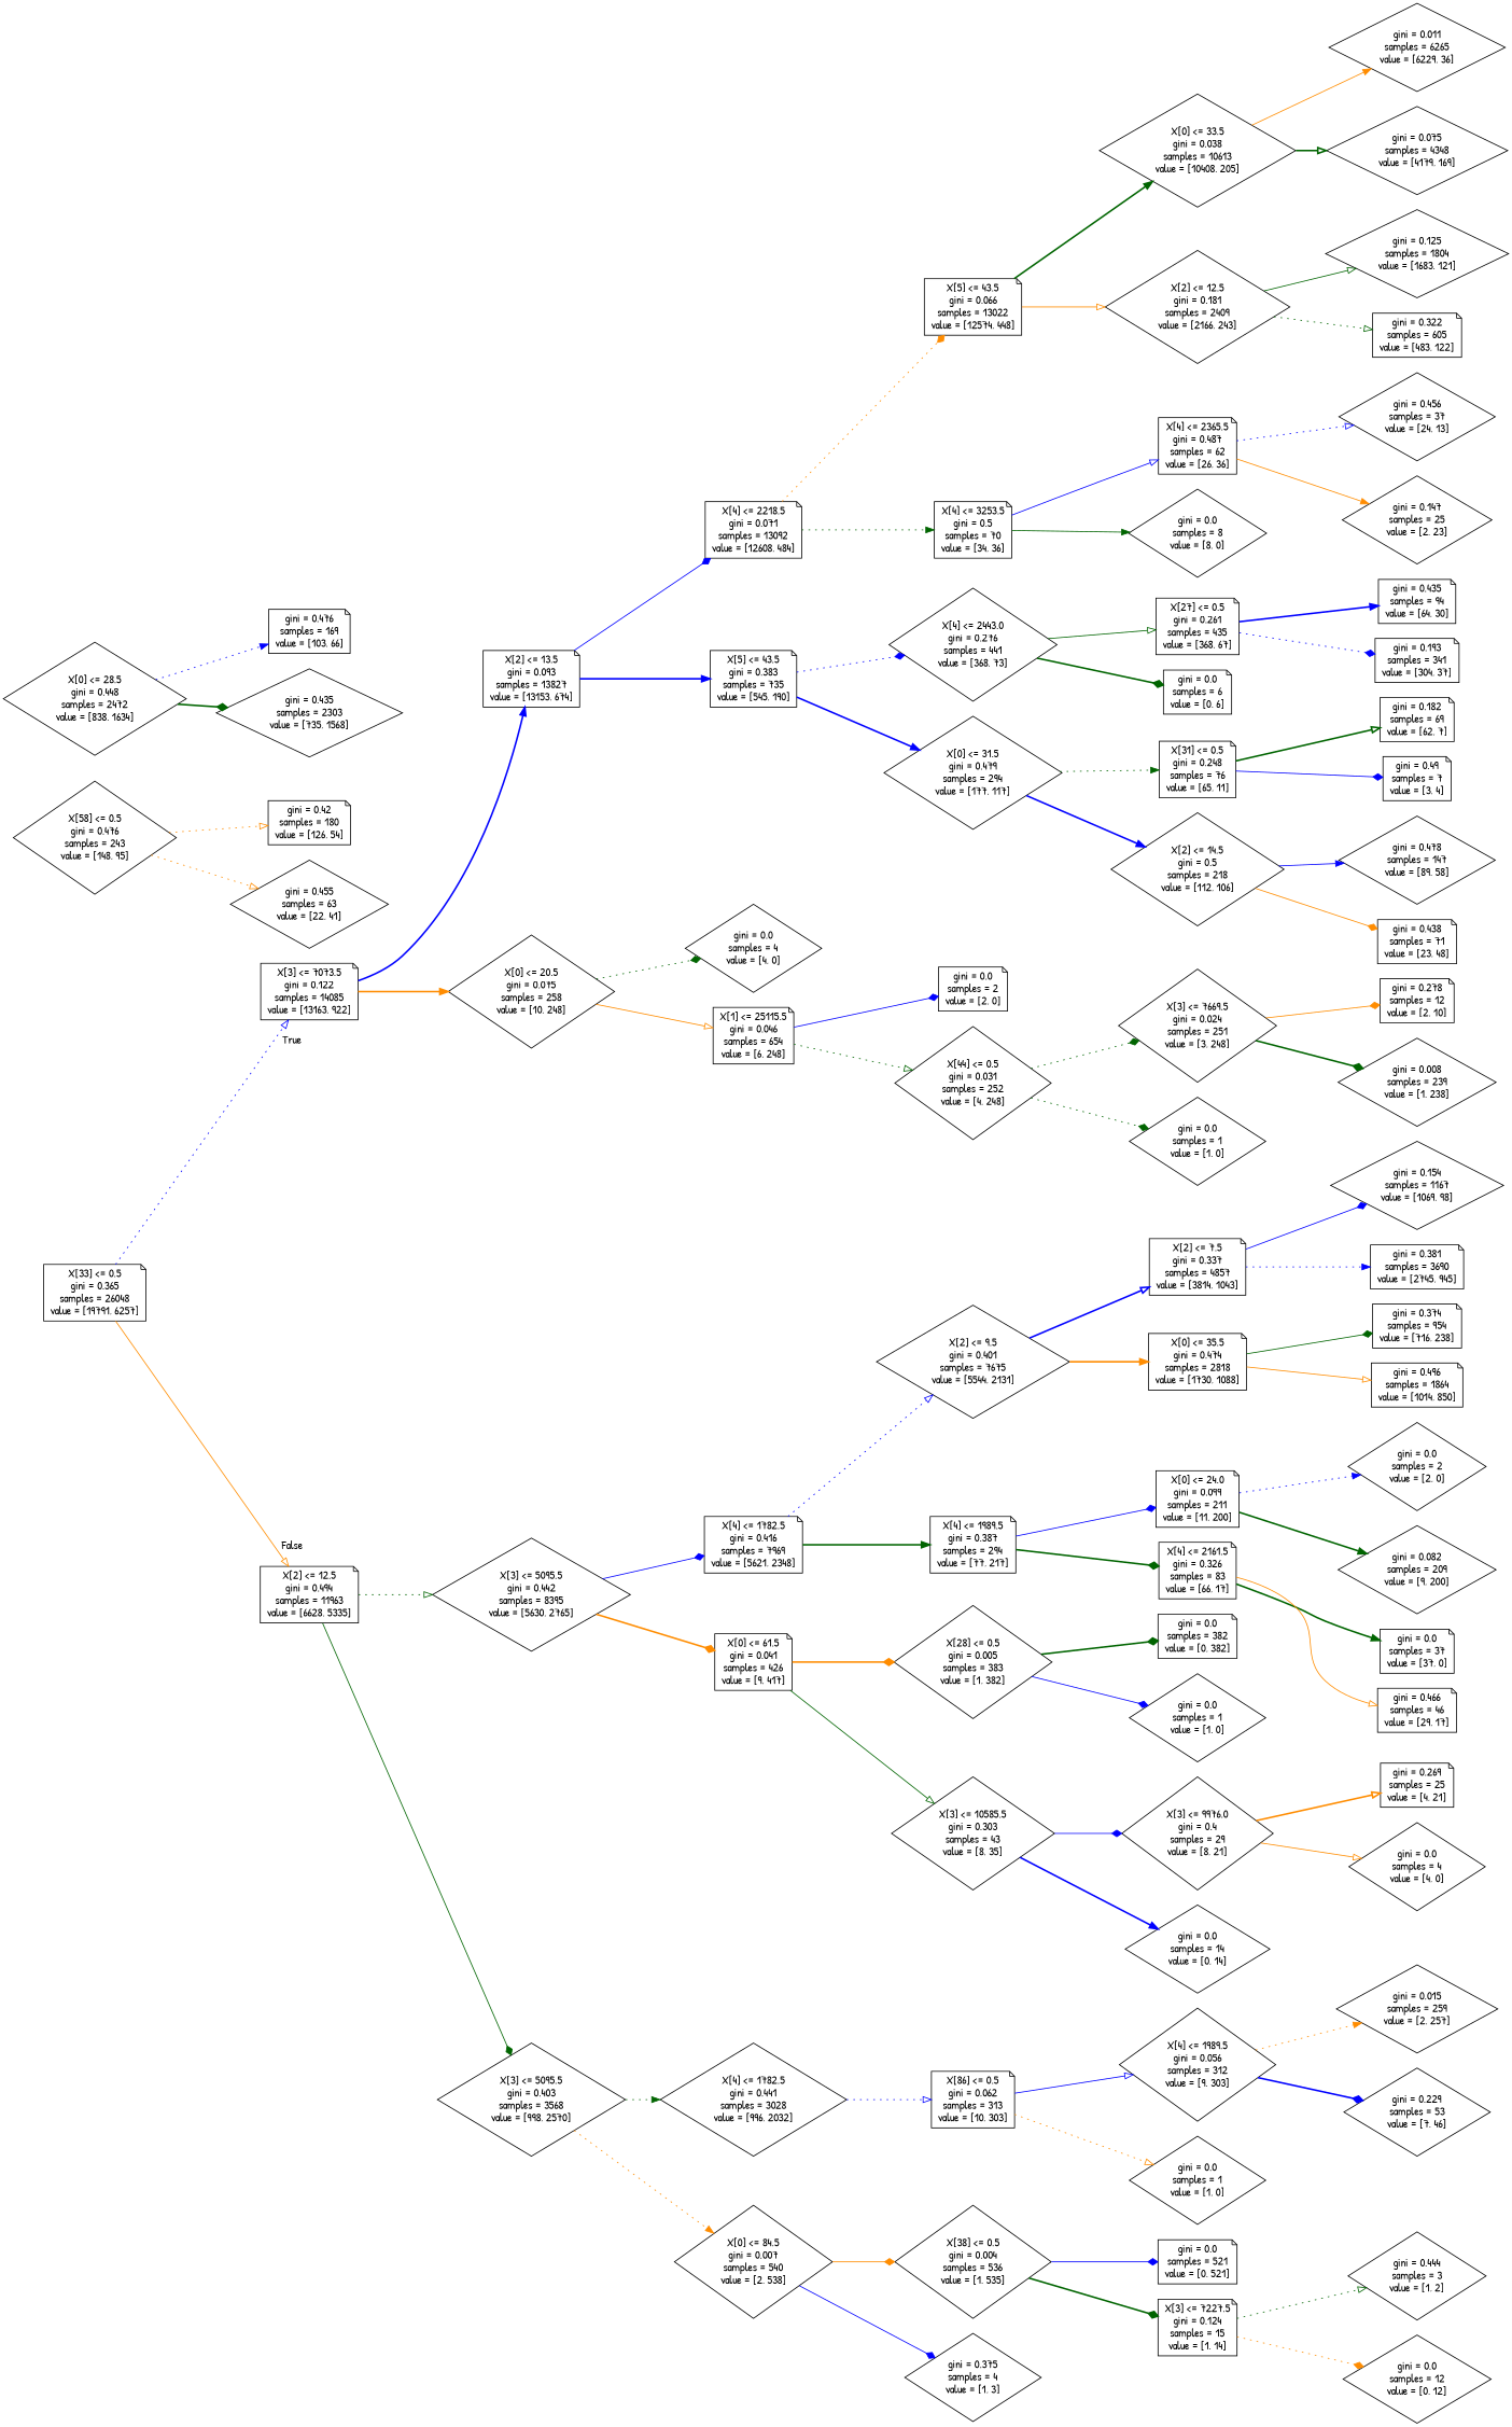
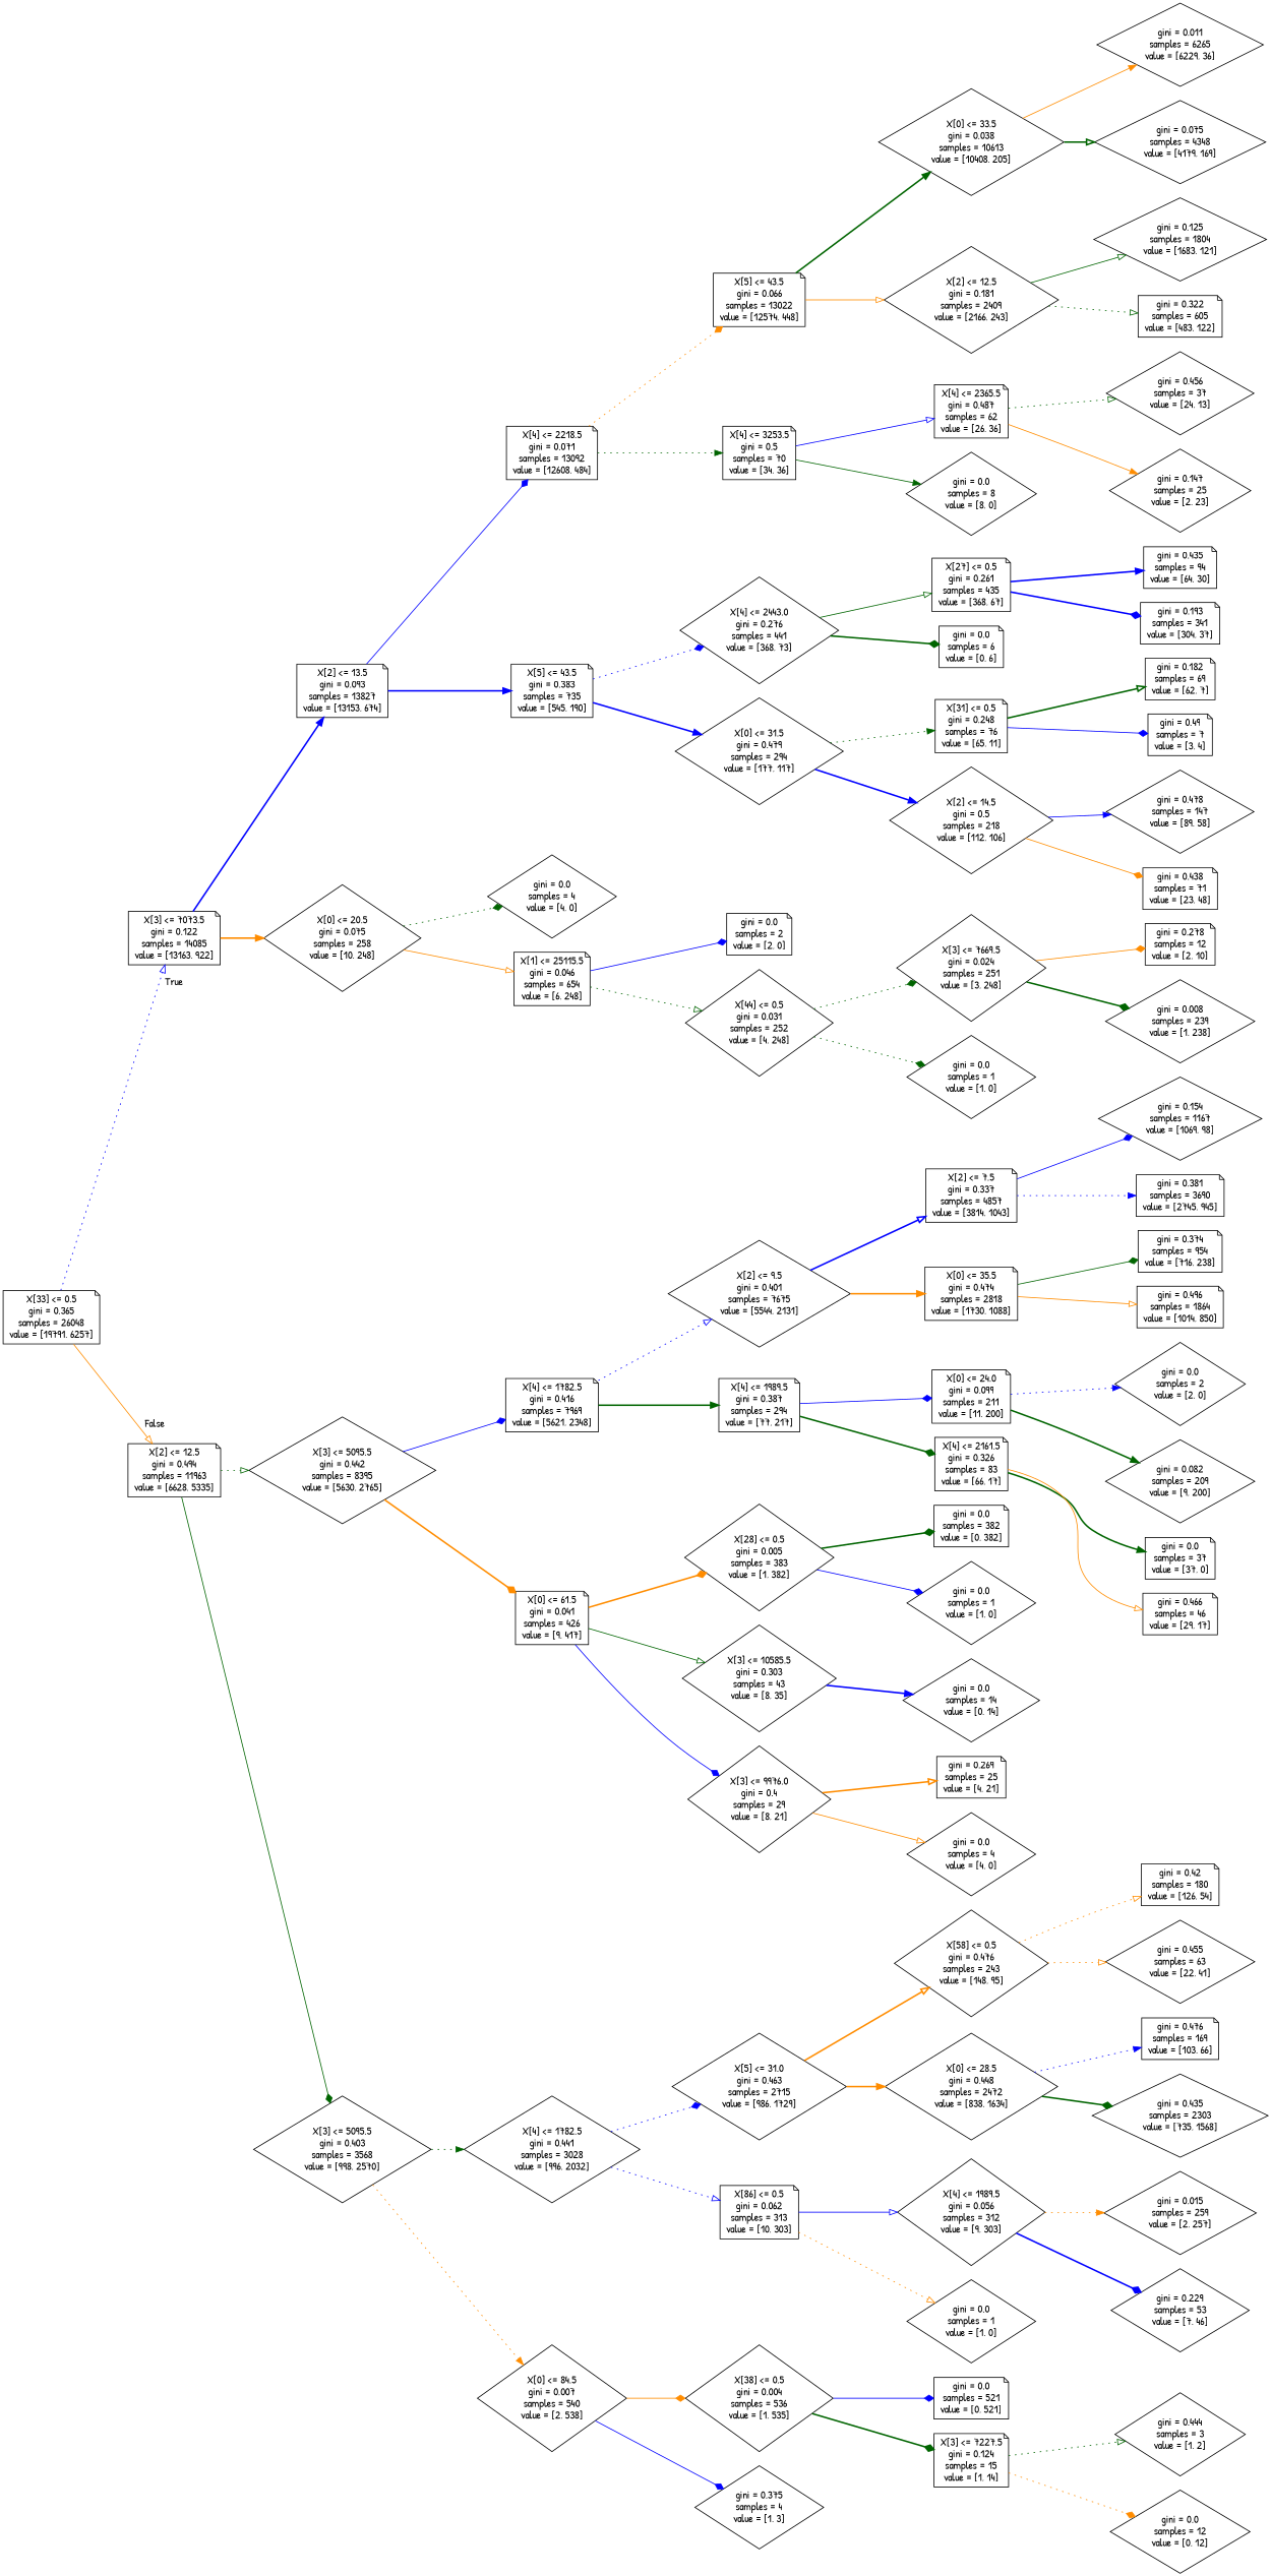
  digraph {
    fontname="Patrick Hand"
    rankdir=LR
    node [fontname="Patrick Hand" shape=diamond]
    edge [arrowhead=diamond color=blue fontname="Patrick Hand" style=solid]
    n1 [label="X[33] <= 0.5\ngini = 0.365\nsamples = 26048\nvalue = [19791, 6257]" shape=note]
    n2 [label="X[3] <= 7073.5\ngini = 0.122\nsamples = 14085\nvalue = [13163, 922]" shape=note]
    n3 [label="X[2] <= 12.5\ngini = 0.494\nsamples = 11963\nvalue = [6628, 5335]" shape=note]
    n4 [label="X[2] <= 13.5\ngini = 0.093\nsamples = 13827\nvalue = [13153, 674]" shape=note]
    n5 [label="X[0] <= 20.5\ngini = 0.075\nsamples = 258\nvalue = [10, 248]"]
    n6 [label="X[3] <= 5095.5\ngini = 0.442\nsamples = 8395\nvalue = [5630, 2765]"]
    n7 [label="X[3] <= 5095.5\ngini = 0.403\nsamples = 3568\nvalue = [998, 2570]"]
    n8 [label="X[4] <= 2218.5\ngini = 0.071\nsamples = 13092\nvalue = [12608, 484]" shape=note]
    n9 [label="X[5] <= 43.5\ngini = 0.383\nsamples = 735\nvalue = [545, 190]" shape=note]
    n10 [label="gini = 0.0\nsamples = 4\nvalue = [4, 0]"]
    n11 [label="X[1] <= 25115.5\ngini = 0.046\nsamples = 654\nvalue = [6, 248]" shape=note]
    n12 [label="X[5] <= 43.5\ngini = 0.066\nsamples = 13022\nvalue = [12574, 448]" shape=note]
    n13 [label="X[4] <= 3253.5\ngini = 0.5\nsamples = 70\nvalue = [34, 36]" shape=note]
    n14 [label="X[4] <= 2443.0\ngini = 0.276\nsamples = 441\nvalue = [368, 73]"]
    n15 [label="X[0] <= 31.5\ngini = 0.479\nsamples = 294\nvalue = [177, 117]"]
    n16 [label="X[0] <= 33.5\ngini = 0.038\nsamples = 10613\nvalue = [10408, 205]"]
    n17 [label="X[2] <= 12.5\ngini = 0.181\nsamples = 2409\nvalue = [2166, 243]"]
    n18 [label="X[4] <= 2365.5\ngini = 0.487\nsamples = 62\nvalue = [26, 36]" shape=note]
    n19 [label="gini = 0.0\nsamples = 8\nvalue = [8, 0]"]
    n20 [label="gini = 0.011\nsamples = 6265\nvalue = [6229, 36]"]
    n21 [label="gini = 0.075\nsamples = 4348\nvalue = [4179, 169]"]
    n22 [label="gini = 0.125\nsamples = 1804\nvalue = [1683, 121]"]
    n23 [label="gini = 0.322\nsamples = 605\nvalue = [483, 122]" shape=note]
    n24 [label="gini = 0.456\nsamples = 37\nvalue = [24, 13]"]
    n25 [label="gini = 0.147\nsamples = 25\nvalue = [2, 23]"]
    n26 [label="X[27] <= 0.5\ngini = 0.261\nsamples = 435\nvalue = [368, 67]" shape=note]
    n27 [label="gini = 0.0\nsamples = 6\nvalue = [0, 6]" shape=note]
    n28 [label="X[31] <= 0.5\ngini = 0.248\nsamples = 76\nvalue = [65, 11]" shape=note]
    n29 [label="X[2] <= 14.5\ngini = 0.5\nsamples = 218\nvalue = [112, 106]"]
    n30 [label="gini = 0.435\nsamples = 94\nvalue = [64, 30]" shape=note]
    n31 [label="gini = 0.193\nsamples = 341\nvalue = [304, 37]" shape=note]
    n32 [label="gini = 0.182\nsamples = 69\nvalue = [62, 7]" shape=note]
    n33 [label="gini = 0.49\nsamples = 7\nvalue = [3, 4]" shape=note]
    n34 [label="gini = 0.478\nsamples = 147\nvalue = [89, 58]"]
    n35 [label="gini = 0.438\nsamples = 71\nvalue = [23, 48]" shape=note]
    n36 [label="gini = 0.0\nsamples = 2\nvalue = [2, 0]" shape=note]
    n37 [label="X[44] <= 0.5\ngini = 0.031\nsamples = 252\nvalue = [4, 248]"]
    n38 [label="X[3] <= 7669.5\ngini = 0.024\nsamples = 251\nvalue = [3, 248]"]
    n39 [label="gini = 0.0\nsamples = 1\nvalue = [1, 0]"]
    n40 [label="gini = 0.278\nsamples = 12\nvalue = [2, 10]" shape=note]
    n41 [label="gini = 0.008\nsamples = 239\nvalue = [1, 238]"]
    n42 [label="X[4] <= 1782.5\ngini = 0.416\nsamples = 7969\nvalue = [5621, 2348]" shape=note]
    n43 [label="X[0] <= 61.5\ngini = 0.041\nsamples = 426\nvalue = [9, 417]" shape=note]
    n44 [label="X[4] <= 1782.5\ngini = 0.441\nsamples = 3028\nvalue = [996, 2032]"]
    n45 [label="X[0] <= 84.5\ngini = 0.007\nsamples = 540\nvalue = [2, 538]"]
    n46 [label="X[2] <= 9.5\ngini = 0.401\nsamples = 7675\nvalue = [5544, 2131]"]
    n47 [label="X[4] <= 1989.5\ngini = 0.387\nsamples = 294\nvalue = [77, 217]" shape=note]
    n48 [label="X[28] <= 0.5\ngini = 0.005\nsamples = 383\nvalue = [1, 382]"]
    n49 [label="X[3] <= 10585.5\ngini = 0.303\nsamples = 43\nvalue = [8, 35]"]
    n50 [label="X[2] <= 7.5\ngini = 0.337\nsamples = 4857\nvalue = [3814, 1043]" shape=note]
    n51 [label="X[0] <= 35.5\ngini = 0.474\nsamples = 2818\nvalue = [1730, 1088]" shape=note]
    n52 [label="X[0] <= 24.0\ngini = 0.099\nsamples = 211\nvalue = [11, 200]" shape=note]
    n53 [label="X[4] <= 2161.5\ngini = 0.326\nsamples = 83\nvalue = [66, 17]" shape=note]
    n54 [label="gini = 0.154\nsamples = 1167\nvalue = [1069, 98]"]
    n55 [label="gini = 0.381\nsamples = 3690\nvalue = [2745, 945]" shape=note]
    n56 [label="gini = 0.374\nsamples = 954\nvalue = [716, 238]" shape=note]
    n57 [label="gini = 0.496\nsamples = 1864\nvalue = [1014, 850]" shape=note]
    n58 [label="gini = 0.0\nsamples = 2\nvalue = [2, 0]"]
    n59 [label="gini = 0.082\nsamples = 209\nvalue = [9, 200]"]
    n60 [label="gini = 0.0\nsamples = 37\nvalue = [37, 0]" shape=note]
    n61 [label="gini = 0.466\nsamples = 46\nvalue = [29, 17]" shape=note]
    n62 [label="gini = 0.0\nsamples = 382\nvalue = [0, 382]" shape=note]
    n63 [label="gini = 0.0\nsamples = 1\nvalue = [1, 0]"]
    n64 [label="X[3] <= 9976.0\ngini = 0.4\nsamples = 29\nvalue = [8, 21]"]
    n65 [label="gini = 0.0\nsamples = 14\nvalue = [0, 14]"]
    n66 [label="gini = 0.269\nsamples = 25\nvalue = [4, 21]" shape=note]
    n67 [label="gini = 0.0\nsamples = 4\nvalue = [4, 0]"]
+   n68 [label="X[5] <= 31.0\ngini = 0.463\nsamples = 2715\nvalue = [986, 1729]"]
    n69 [label="X[86] <= 0.5\ngini = 0.062\nsamples = 313\nvalue = [10, 303]" shape=note]
    n70 [label="X[38] <= 0.5\ngini = 0.004\nsamples = 536\nvalue = [1, 535]"]
    n71 [label="gini = 0.375\nsamples = 4\nvalue = [1, 3]"]
    n72 [label="X[58] <= 0.5\ngini = 0.476\nsamples = 243\nvalue = [148, 95]"]
    n73 [label="X[0] <= 28.5\ngini = 0.448\nsamples = 2472\nvalue = [838, 1634]"]
    n74 [label="X[4] <= 1989.5\ngini = 0.056\nsamples = 312\nvalue = [9, 303]"]
    n75 [label="gini = 0.0\nsamples = 1\nvalue = [1, 0]"]
    n76 [label="gini = 0.42\nsamples = 180\nvalue = [126, 54]" shape=note]
    n77 [label="gini = 0.455\nsamples = 63\nvalue = [22, 41]"]
    n78 [label="gini = 0.476\nsamples = 169\nvalue = [103, 66]" shape=note]
    n79 [label="gini = 0.435\nsamples = 2303\nvalue = [735, 1568]"]
    n80 [label="gini = 0.015\nsamples = 259\nvalue = [2, 257]"]
    n81 [label="gini = 0.229\nsamples = 53\nvalue = [7, 46]"]
    n82 [label="gini = 0.0\nsamples = 521\nvalue = [0, 521]" shape=note]
    n83 [label="X[3] <= 7227.5\ngini = 0.124\nsamples = 15\nvalue = [1, 14]" shape=note]
    n84 [label="gini = 0.444\nsamples = 3\nvalue = [1, 2]"]
    n85 [label="gini = 0.0\nsamples = 12\nvalue = [0, 12]"]
    n1 -> n2 [arrowhead=onormal headlabel=True labelangle=45 labeldistance=2.5 style=dotted]
    n1 -> n3 [arrowhead=onormal color=darkorange headlabel=False labelangle=-45 labeldistance=2.5]
    n2 -> n4 [arrowhead=normal style=bold]
    n2 -> n5 [arrowhead=normal color=darkorange style=bold]
    n3 -> n6 [arrowhead=onormal color=darkgreen style=dotted]
    n3 -> n7 [color=darkgreen]
    n4 -> n8
    n4 -> n9 [arrowhead=normal style=bold]
    n5 -> n10 [color=darkgreen style=dotted]
    n5 -> n11 [arrowhead=onormal color=darkorange]
    n6 -> n42
    n6 -> n43 [color=darkorange style=bold]
    n7 -> n44 [arrowhead=normal color=darkgreen style=dotted]
    n7 -> n45 [arrowhead=normal color=darkorange style=dotted]
    n8 -> n12 [color=darkorange style=dotted]
    n8 -> n13 [arrowhead=normal color=darkgreen style=dotted]
    n9 -> n14 [style=dotted]
    n9 -> n15 [arrowhead=normal style=bold]
    n11 -> n36
    n11 -> n37 [arrowhead=onormal color=darkgreen style=dotted]
    n12 -> n16 [arrowhead=normal color=darkgreen style=bold]
    n12 -> n17 [arrowhead=onormal color=darkorange]
    n13 -> n18 [arrowhead=onormal]
    n13 -> n19 [arrowhead=normal color=darkgreen]
    n14 -> n26 [arrowhead=onormal color=darkgreen]
    n14 -> n27 [color=darkgreen style=bold]
    n15 -> n28 [arrowhead=normal color=darkgreen style=dotted]
    n15 -> n29 [arrowhead=normal style=bold]
    n16 -> n20 [arrowhead=normal color=darkorange]
    n16 -> n21 [arrowhead=onormal color=darkgreen style=bold]
    n17 -> n22 [arrowhead=onormal color=darkgreen]
    n17 -> n23 [arrowhead=onormal color=darkgreen style=dotted]
-   n18 -> n24 [arrowhead=onormal style=dotted]
+   n18 -> n24 [arrowhead=onormal color=darkgreen style=dotted]
    n18 -> n25 [arrowhead=normal color=darkorange]
    n26 -> n30 [arrowhead=normal style=bold]
-   n26 -> n31 [style=dotted]
+   n26 -> n31 [style=bold]
    n28 -> n32 [arrowhead=onormal color=darkgreen style=bold]
    n28 -> n33
    n29 -> n34 [arrowhead=normal]
    n29 -> n35 [color=darkorange]
    n37 -> n38 [color=darkgreen style=dotted]
    n37 -> n39 [color=darkgreen style=dotted]
    n38 -> n40 [color=darkorange]
    n38 -> n41 [color=darkgreen style=bold]
    n42 -> n46 [arrowhead=onormal style=dotted]
    n42 -> n47 [arrowhead=normal color=darkgreen style=bold]
    n43 -> n48 [color=darkorange style=bold]
    n43 -> n49 [arrowhead=onormal color=darkgreen]
+   n44 -> n68 [style=dotted]
    n44 -> n69 [arrowhead=onormal style=dotted]
    n45 -> n70 [color=darkorange]
    n45 -> n71
    n46 -> n50 [arrowhead=onormal style=bold]
    n46 -> n51 [arrowhead=normal color=darkorange style=bold]
    n47 -> n52
    n47 -> n53 [color=darkgreen style=bold]
    n48 -> n62 [color=darkgreen style=bold]
    n48 -> n63
-   n49 -> n64
+   n43 -> n64
    n49 -> n65 [arrowhead=normal style=bold]
    n50 -> n54
    n50 -> n55 [arrowhead=normal style=dotted]
    n51 -> n56 [color=darkgreen]
    n51 -> n57 [arrowhead=onormal color=darkorange]
    n52 -> n58 [arrowhead=normal style=dotted]
    n52 -> n59 [arrowhead=normal color=darkgreen style=bold]
    n53 -> n60 [arrowhead=normal color=darkgreen style=bold]
    n53 -> n61 [arrowhead=onormal color=darkorange]
    n64 -> n66 [arrowhead=onormal color=darkorange style=bold]
    n64 -> n67 [arrowhead=onormal color=darkorange]
+   n68 -> n72 [arrowhead=onormal color=darkorange style=bold]
+   n68 -> n73 [arrowhead=normal color=darkorange style=bold]
    n69 -> n74 [arrowhead=onormal]
    n69 -> n75 [arrowhead=onormal color=darkorange style=dotted]
    n70 -> n82
    n70 -> n83 [color=darkgreen style=bold]
    n72 -> n76 [arrowhead=onormal color=darkorange style=dotted]
    n72 -> n77 [arrowhead=onormal color=darkorange style=dotted]
    n73 -> n78 [arrowhead=normal style=dotted]
    n73 -> n79 [color=darkgreen style=bold]
    n74 -> n80 [arrowhead=normal color=darkorange style=dotted]
    n74 -> n81 [style=bold]
    n83 -> n84 [arrowhead=onormal color=darkgreen style=dotted]
    n83 -> n85 [color=darkorange style=dotted]
  }
